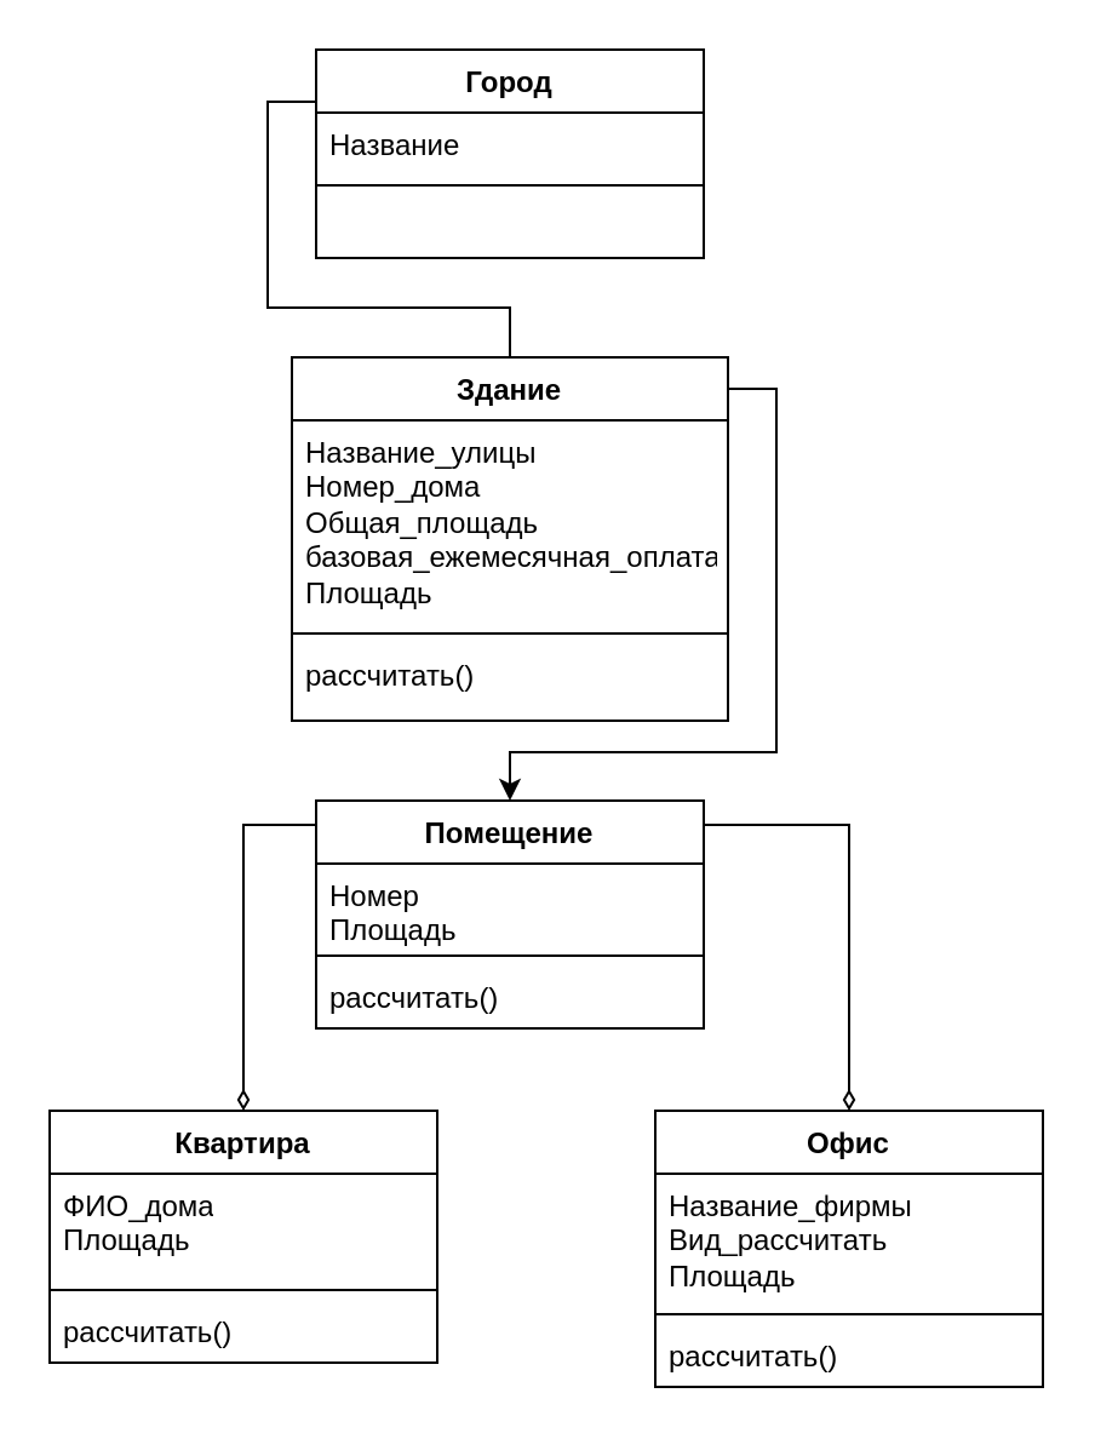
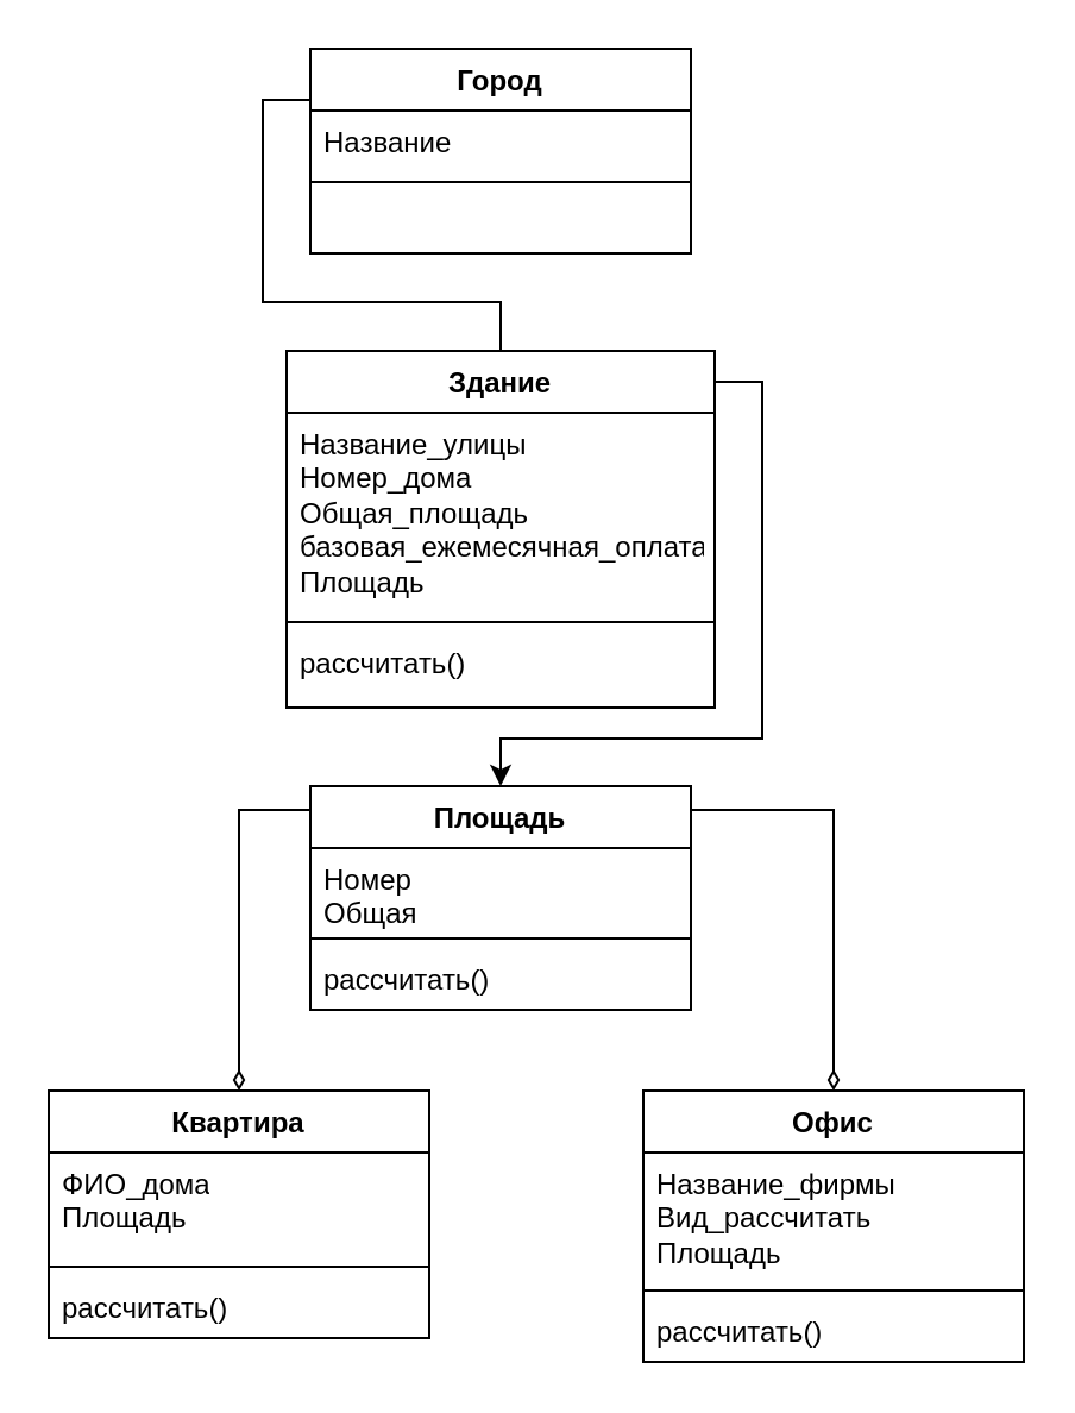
  <mxCell id="0" />
  <mxCell id="1" parent="0" />
  <mxCell id="2" style="edgeStyle=orthogonalEdgeStyle;rounded=0;orthogonalLoop=1;jettySize=auto;html=1;exitX=0;exitY=0.25;exitDx=0;exitDy=0;entryX=0.5;entryY=0;entryDx=0;entryDy=0;endArrow=none;" edge="1" parent="1" source="3" target="7"><mxGeometry relative="1" as="geometry" /></mxCell>
  <mxCell id="3" value="Город" style="swimlane;fontStyle=1;align=center;verticalAlign=top;childLayout=stackLayout;horizontal=1;startSize=26;horizontalStack=0;resizeParent=1;resizeParentMax=0;resizeLast=0;collapsible=1;marginBottom=0;whiteSpace=wrap;html=1;" parent="1" vertex="1"><mxGeometry x="130" y="20" width="160" height="86" as="geometry" /></mxCell>
  <mxCell id="4" value="Название" style="text;strokeColor=none;fillColor=none;align=left;verticalAlign=top;spacingLeft=4;spacingRight=4;overflow=hidden;rotatable=0;points=[[0,0.5],[1,0.5]];portConstraint=eastwest;whiteSpace=wrap;html=1;" parent="3" vertex="1"><mxGeometry y="26" width="160" height="26" as="geometry" /></mxCell>
  <mxCell id="5" value="" style="line;strokeWidth=1;fillColor=none;align=left;verticalAlign=middle;spacingTop=-1;spacingLeft=3;spacingRight=3;rotatable=0;labelPosition=right;points=[];portConstraint=eastwest;strokeColor=inherit;" parent="3" vertex="1"><mxGeometry y="52" width="160" height="8" as="geometry" /></mxCell>
  <mxCell id="6" value="&lt;br&gt;" style="text;strokeColor=none;fillColor=none;align=left;verticalAlign=top;spacingLeft=4;spacingRight=4;overflow=hidden;rotatable=0;points=[[0,0.5],[1,0.5]];portConstraint=eastwest;whiteSpace=wrap;html=1;" parent="3" vertex="1"><mxGeometry y="60" width="160" height="26" as="geometry" /></mxCell>
  <mxCell id="7" value="Здание" style="swimlane;fontStyle=1;align=center;verticalAlign=top;childLayout=stackLayout;horizontal=1;startSize=26;horizontalStack=0;resizeParent=1;resizeParentMax=0;resizeLast=0;collapsible=1;marginBottom=0;whiteSpace=wrap;html=1;" parent="1" vertex="1"><mxGeometry x="120" y="147" width="180" height="150" as="geometry" /></mxCell>
  <mxCell id="8" value="Название_улицы&lt;br&gt;Номер_дома&lt;br&gt;Общая_площадь&lt;br&gt;базовая_ежемесячная_оплата&lt;br&gt;Площадь" style="text;strokeColor=none;fillColor=none;align=left;verticalAlign=top;spacingLeft=4;spacingRight=4;overflow=hidden;rotatable=0;points=[[0,0.5],[1,0.5]];portConstraint=eastwest;whiteSpace=wrap;html=1;" parent="7" vertex="1"><mxGeometry y="26" width="180" height="84" as="geometry" /></mxCell>
  <mxCell id="9" value="" style="line;strokeWidth=1;fillColor=none;align=left;verticalAlign=middle;spacingTop=-1;spacingLeft=3;spacingRight=3;rotatable=0;labelPosition=right;points=[];portConstraint=eastwest;strokeColor=inherit;" parent="7" vertex="1"><mxGeometry y="110" width="180" height="8" as="geometry" /></mxCell>
  <mxCell id="10" value="рассчитать()" style="text;strokeColor=none;fillColor=none;align=left;verticalAlign=top;spacingLeft=4;spacingRight=4;overflow=hidden;rotatable=0;points=[[0,0.5],[1,0.5]];portConstraint=eastwest;whiteSpace=wrap;html=1;" parent="7" vertex="1"><mxGeometry y="118" width="180" height="32" as="geometry" /></mxCell>
- <mxCell id="11" value="Помещение" style="swimlane;fontStyle=1;align=center;verticalAlign=top;childLayout=stackLayout;horizontal=1;startSize=26;horizontalStack=0;resizeParent=1;resizeParentMax=0;resizeLast=0;collapsible=1;marginBottom=0;whiteSpace=wrap;html=1;" parent="1" vertex="1"><mxGeometry x="130" y="330" width="160" height="94" as="geometry" /></mxCell>
- <mxCell id="12" value="Номер&lt;br&gt;Площадь" style="text;strokeColor=none;fillColor=none;align=left;verticalAlign=top;spacingLeft=4;spacingRight=4;overflow=hidden;rotatable=0;points=[[0,0.5],[1,0.5]];portConstraint=eastwest;whiteSpace=wrap;html=1;" parent="11" vertex="1"><mxGeometry y="26" width="160" height="34" as="geometry" /></mxCell>
+ <mxCell id="11" value="Площадь" style="swimlane;fontStyle=1;align=center;verticalAlign=top;childLayout=stackLayout;horizontal=1;startSize=26;horizontalStack=0;resizeParent=1;resizeParentMax=0;resizeLast=0;collapsible=1;marginBottom=0;whiteSpace=wrap;html=1;" parent="1" vertex="1"><mxGeometry x="130" y="330" width="160" height="94" as="geometry" /></mxCell>
+ <mxCell id="12" value="Номер&lt;br&gt;Общая" style="text;strokeColor=none;fillColor=none;align=left;verticalAlign=top;spacingLeft=4;spacingRight=4;overflow=hidden;rotatable=0;points=[[0,0.5],[1,0.5]];portConstraint=eastwest;whiteSpace=wrap;html=1;" parent="11" vertex="1"><mxGeometry y="26" width="160" height="34" as="geometry" /></mxCell>
  <mxCell id="13" value="" style="line;strokeWidth=1;fillColor=none;align=left;verticalAlign=middle;spacingTop=-1;spacingLeft=3;spacingRight=3;rotatable=0;labelPosition=right;points=[];portConstraint=eastwest;strokeColor=inherit;" parent="11" vertex="1"><mxGeometry y="60" width="160" height="8" as="geometry" /></mxCell>
  <mxCell id="14" value="рассчитать()" style="text;strokeColor=none;fillColor=none;align=left;verticalAlign=top;spacingLeft=4;spacingRight=4;overflow=hidden;rotatable=0;points=[[0,0.5],[1,0.5]];portConstraint=eastwest;whiteSpace=wrap;html=1;" parent="11" vertex="1"><mxGeometry y="68" width="160" height="26" as="geometry" /></mxCell>
  <mxCell id="15" value="Офис" style="swimlane;fontStyle=1;align=center;verticalAlign=top;childLayout=stackLayout;horizontal=1;startSize=26;horizontalStack=0;resizeParent=1;resizeParentMax=0;resizeLast=0;collapsible=1;marginBottom=0;whiteSpace=wrap;html=1;" parent="1" vertex="1"><mxGeometry x="270" y="458" width="160" height="114" as="geometry" /></mxCell>
  <mxCell id="16" value="Название_фирмы&lt;br&gt;Вид_рассчитать&lt;br&gt;Площадь" style="text;strokeColor=none;fillColor=none;align=left;verticalAlign=top;spacingLeft=4;spacingRight=4;overflow=hidden;rotatable=0;points=[[0,0.5],[1,0.5]];portConstraint=eastwest;whiteSpace=wrap;html=1;" parent="15" vertex="1"><mxGeometry y="26" width="160" height="54" as="geometry" /></mxCell>
  <mxCell id="17" value="" style="line;strokeWidth=1;fillColor=none;align=left;verticalAlign=middle;spacingTop=-1;spacingLeft=3;spacingRight=3;rotatable=0;labelPosition=right;points=[];portConstraint=eastwest;strokeColor=inherit;" parent="15" vertex="1"><mxGeometry y="80" width="160" height="8" as="geometry" /></mxCell>
  <mxCell id="18" value="рассчитать()" style="text;strokeColor=none;fillColor=none;align=left;verticalAlign=top;spacingLeft=4;spacingRight=4;overflow=hidden;rotatable=0;points=[[0,0.5],[1,0.5]];portConstraint=eastwest;whiteSpace=wrap;html=1;" parent="15" vertex="1"><mxGeometry y="88" width="160" height="26" as="geometry" /></mxCell>
  <mxCell id="19" value="Квартира" style="swimlane;fontStyle=1;align=center;verticalAlign=top;childLayout=stackLayout;horizontal=1;startSize=26;horizontalStack=0;resizeParent=1;resizeParentMax=0;resizeLast=0;collapsible=1;marginBottom=0;whiteSpace=wrap;html=1;" parent="1" vertex="1"><mxGeometry x="20" y="458" width="160" height="104" as="geometry" /></mxCell>
  <mxCell id="20" value="ФИО_дома&lt;br&gt;Площадь" style="text;strokeColor=none;fillColor=none;align=left;verticalAlign=top;spacingLeft=4;spacingRight=4;overflow=hidden;rotatable=0;points=[[0,0.5],[1,0.5]];portConstraint=eastwest;whiteSpace=wrap;html=1;" parent="19" vertex="1"><mxGeometry y="26" width="160" height="44" as="geometry" /></mxCell>
  <mxCell id="21" value="" style="line;strokeWidth=1;fillColor=none;align=left;verticalAlign=middle;spacingTop=-1;spacingLeft=3;spacingRight=3;rotatable=0;labelPosition=right;points=[];portConstraint=eastwest;strokeColor=inherit;" parent="19" vertex="1"><mxGeometry y="70" width="160" height="8" as="geometry" /></mxCell>
  <mxCell id="22" value="рассчитать()" style="text;strokeColor=none;fillColor=none;align=left;verticalAlign=top;spacingLeft=4;spacingRight=4;overflow=hidden;rotatable=0;points=[[0,0.5],[1,0.5]];portConstraint=eastwest;whiteSpace=wrap;html=1;" parent="19" vertex="1"><mxGeometry y="78" width="160" height="26" as="geometry" /></mxCell>
  <mxCell id="23" style="edgeStyle=orthogonalEdgeStyle;rounded=0;orthogonalLoop=1;jettySize=auto;html=1;exitX=1;exitY=0.5;exitDx=0;exitDy=0;entryX=0.5;entryY=0;entryDx=0;entryDy=0;" edge="1" parent="1" source="8" target="11"><mxGeometry relative="1" as="geometry"><Array as="points"><mxPoint x="300" y="160" /><mxPoint x="320" y="160" /><mxPoint x="320" y="310" /><mxPoint x="210" y="310" /></Array></mxGeometry></mxCell>
  <mxCell id="24" style="edgeStyle=orthogonalEdgeStyle;rounded=0;orthogonalLoop=1;jettySize=auto;html=1;exitX=0;exitY=0.5;exitDx=0;exitDy=0;entryX=0.5;entryY=0;entryDx=0;entryDy=0;endArrow=diamondThin;endFill=0;" edge="1" parent="1" source="14" target="19"><mxGeometry relative="1" as="geometry"><Array as="points"><mxPoint x="130" y="340" /><mxPoint x="100" y="340" /></Array></mxGeometry></mxCell>
  <mxCell id="25" style="edgeStyle=orthogonalEdgeStyle;rounded=0;orthogonalLoop=1;jettySize=auto;html=1;exitX=1;exitY=0.5;exitDx=0;exitDy=0;entryX=0.5;entryY=0;entryDx=0;entryDy=0;endArrow=diamondThin;endFill=0;" edge="1" parent="1" source="14" target="15"><mxGeometry relative="1" as="geometry"><Array as="points"><mxPoint x="290" y="340" /><mxPoint x="350" y="340" /></Array></mxGeometry></mxCell>
